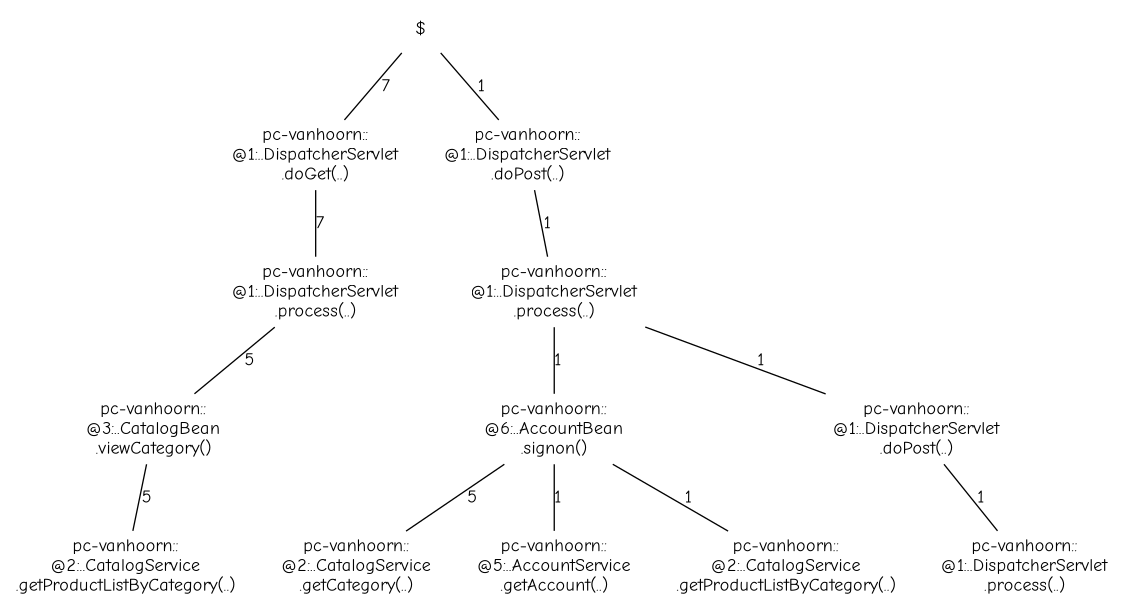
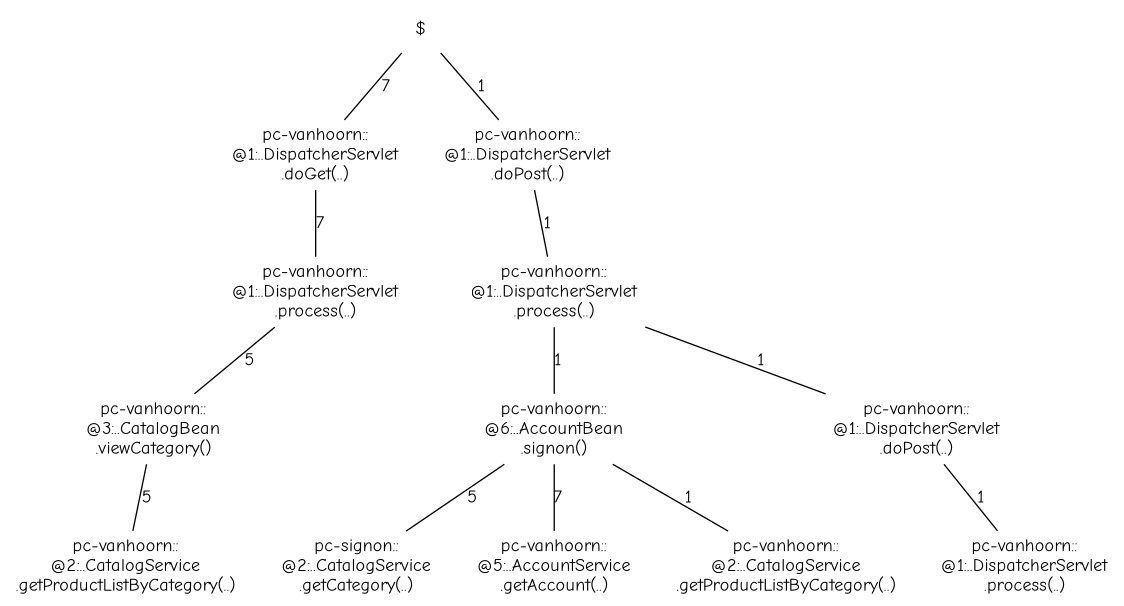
  digraph {
    fontname="Comic Neue"
    node [fontname="Comic Neue" shape=none]
    edge [arrowhead=none fontname="Comic Neue" style=solid]
    n1 [label="$"]
    n2 [label="pc-vanhoorn::\n@1:..DispatcherServlet\n.doGet(..)"]
    n3 [label="pc-vanhoorn::\n@1:..DispatcherServlet\n.doPost(..)"]
    n4 [label="pc-vanhoorn::\n@1:..DispatcherServlet\n.process(..)"]
    n5 [label="pc-vanhoorn::\n@1:..DispatcherServlet\n.process(..)"]
    n6 [label="pc-vanhoorn::\n@3:..CatalogBean\n.viewCategory()"]
    n7 [label="pc-vanhoorn::\n@2:..CatalogService\n.getProductListByCategory(..)"]
-   n8 [label="pc-vanhoorn::\n@2:..CatalogService\n.getCategory(..)"]
+   n8 [label="pc-signon::\n@2:..CatalogService\n.getCategory(..)"]
    n9 [label="pc-vanhoorn::\n@6:..AccountBean\n.signon()"]
    n10 [label="pc-vanhoorn::\n@1:..DispatcherServlet\n.doPost(..)"]
    n11 [label="pc-vanhoorn::\n@5:..AccountService\n.getAccount(..)"]
    n12 [label="pc-vanhoorn::\n@2:..CatalogService\n.getProductListByCategory(..)"]
    n13 [label="pc-vanhoorn::\n@1:..DispatcherServlet\n.process(..)"]
    n1 -> n2 [label=7]
    n1 -> n3 [label=1]
    n2 -> n4 [label=7]
    n3 -> n5 [label=1]
    n4 -> n6 [label=5]
    n5 -> n9 [label=1]
    n5 -> n10 [label=1]
    n6 -> n7 [label=5]
    n9 -> n8 [label=5]
-   n9 -> n11 [label=1]
+   n9 -> n11 [label=7]
    n9 -> n12 [label=1]
    n10 -> n13 [label=1]
  }
